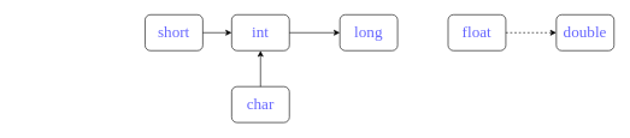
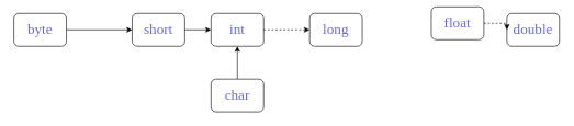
  <mxCell id="0" />
  <mxCell id="1" parent="0" />
+ <mxCell id="2" style="edgeStyle=orthogonalEdgeStyle;rounded=0;orthogonalLoop=1;jettySize=auto;html=1;exitX=1;exitY=0.5;exitDx=0;exitDy=0;fontFamily=Comic Sans MS;" edge="1" parent="1" source="3" target="5"><mxGeometry relative="1" as="geometry" /></mxCell>
+ <mxCell id="3" value="&lt;font style=&quot;font-size: 22px&quot; color=&quot;#6666ff&quot;&gt;byte&lt;/font&gt;" style="rounded=1;whiteSpace=wrap;html=1;fillColor=none;fontFamily=Comic Sans MS;FType=g;" vertex="1" parent="1"><mxGeometry x="20" y="20" width="80" height="50" as="geometry" /></mxCell>
  <mxCell id="4" style="edgeStyle=orthogonalEdgeStyle;rounded=0;orthogonalLoop=1;jettySize=auto;html=1;exitX=1;exitY=0.5;exitDx=0;exitDy=0;entryX=0;entryY=0.5;entryDx=0;entryDy=0;fontFamily=Comic Sans MS;" edge="1" parent="1" source="5" target="7"><mxGeometry relative="1" as="geometry" /></mxCell>
  <mxCell id="5" value="&lt;font style=&quot;font-size: 22px&quot; color=&quot;#6666ff&quot;&gt;short&lt;/font&gt;" style="rounded=1;whiteSpace=wrap;html=1;fillColor=none;fontFamily=Comic Sans MS;FType=g;" vertex="1" parent="1"><mxGeometry x="200" y="20" width="80" height="50" as="geometry" /></mxCell>
- <mxCell id="6" style="edgeStyle=orthogonalEdgeStyle;rounded=0;orthogonalLoop=1;jettySize=auto;html=1;exitX=1;exitY=0.5;exitDx=0;exitDy=0;entryX=0;entryY=0.5;entryDx=0;entryDy=0;fontFamily=Comic Sans MS;" edge="1" parent="1" source="7" target="8"><mxGeometry relative="1" as="geometry" /></mxCell>
+ <mxCell id="6" style="edgeStyle=orthogonalEdgeStyle;rounded=0;orthogonalLoop=1;jettySize=auto;html=1;exitX=1;exitY=0.5;exitDx=0;exitDy=0;entryX=0;entryY=0.5;entryDx=0;entryDy=0;fontFamily=Comic Sans MS;dashed=1;" edge="1" parent="1" source="7" target="8"><mxGeometry relative="1" as="geometry" /></mxCell>
  <mxCell id="7" value="&lt;font style=&quot;font-size: 22px&quot; color=&quot;#6666ff&quot;&gt;int&lt;/font&gt;" style="rounded=1;whiteSpace=wrap;html=1;fillColor=none;fontFamily=Comic Sans MS;FType=g;" vertex="1" parent="1"><mxGeometry x="320" y="20" width="80" height="50" as="geometry" /></mxCell>
  <mxCell id="8" value="&lt;span style=&quot;font-size: 22px&quot;&gt;&lt;font color=&quot;#6666ff&quot;&gt;long&lt;/font&gt;&lt;/span&gt;" style="rounded=1;whiteSpace=wrap;html=1;fillColor=none;fontFamily=Comic Sans MS;FType=g;" vertex="1" parent="1"><mxGeometry x="470" y="20" width="80" height="50" as="geometry" /></mxCell>
  <mxCell id="9" style="edgeStyle=orthogonalEdgeStyle;rounded=0;orthogonalLoop=1;jettySize=auto;html=1;exitX=1;exitY=0.5;exitDx=0;exitDy=0;entryX=0;entryY=0.5;entryDx=0;entryDy=0;fontFamily=Comic Sans MS;dashed=1;" edge="1" parent="1" source="10" target="11"><mxGeometry relative="1" as="geometry" /></mxCell>
- <mxCell id="10" value="&lt;span style=&quot;font-size: 22px&quot;&gt;&lt;font color=&quot;#6666ff&quot;&gt;float&lt;/font&gt;&lt;/span&gt;" style="rounded=1;whiteSpace=wrap;html=1;fillColor=none;fontFamily=Comic Sans MS;FType=g;" vertex="1" parent="1"><mxGeometry x="620" y="20" width="80" height="50" as="geometry" /></mxCell>
+ <mxCell id="10" value="&lt;span style=&quot;font-size: 22px&quot;&gt;&lt;font color=&quot;#6666ff&quot;&gt;float&lt;/font&gt;&lt;/span&gt;" style="rounded=1;whiteSpace=wrap;html=1;fillColor=none;fontFamily=Comic Sans MS;FType=g;" vertex="1" parent="1"><mxGeometry x="655" y="10" width="80" height="50" as="geometry" /></mxCell>
  <mxCell id="11" value="&lt;span style=&quot;font-size: 22px&quot;&gt;&lt;font color=&quot;#6666ff&quot;&gt;double&lt;/font&gt;&lt;/span&gt;" style="rounded=1;whiteSpace=wrap;html=1;fillColor=none;fontFamily=Comic Sans MS;FType=g;" vertex="1" parent="1"><mxGeometry x="770" y="20" width="80" height="50" as="geometry" /></mxCell>
  <mxCell id="12" style="edgeStyle=orthogonalEdgeStyle;rounded=0;orthogonalLoop=1;jettySize=auto;html=1;exitX=0.5;exitY=0;exitDx=0;exitDy=0;entryX=0.5;entryY=1;entryDx=0;entryDy=0;fontFamily=Comic Sans MS;" edge="1" parent="1" source="13" target="7"><mxGeometry relative="1" as="geometry" /></mxCell>
  <mxCell id="13" value="&lt;font style=&quot;font-size: 22px&quot; color=&quot;#6666ff&quot;&gt;char&lt;/font&gt;" style="rounded=1;whiteSpace=wrap;html=1;fillColor=none;fontFamily=Comic Sans MS;FType=g;" vertex="1" parent="1"><mxGeometry x="320" y="120" width="80" height="50" as="geometry" /></mxCell>
